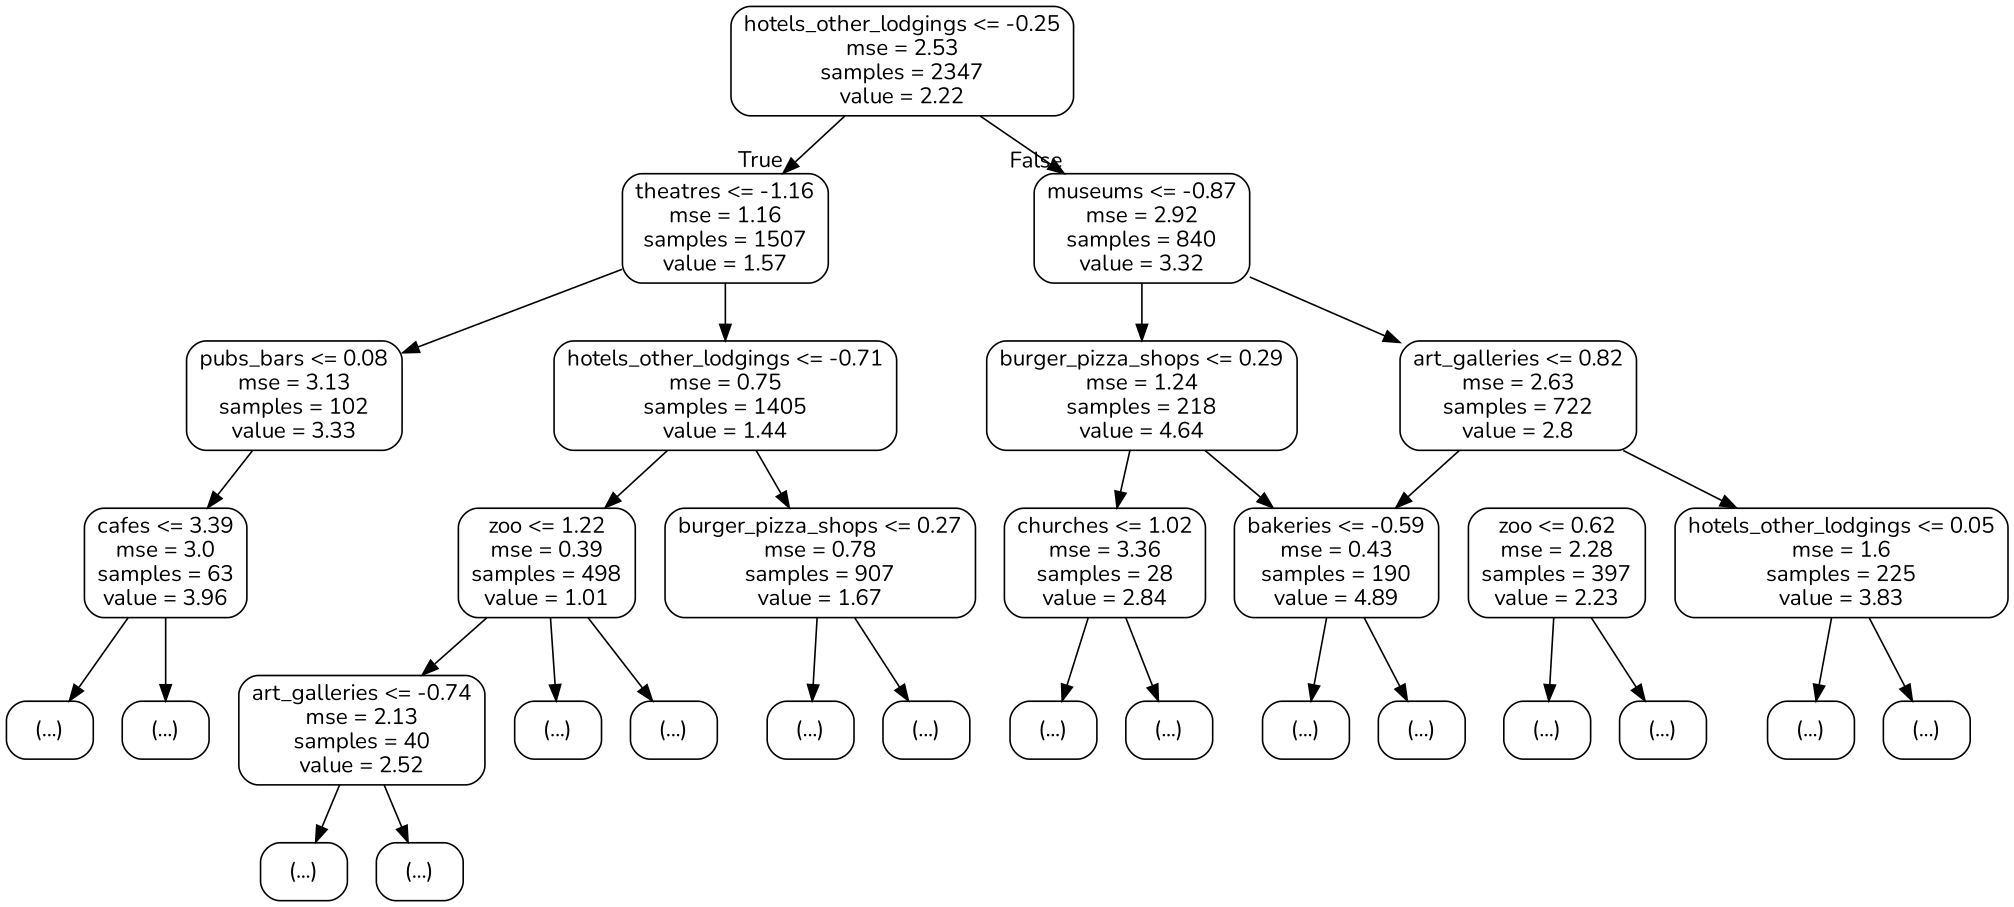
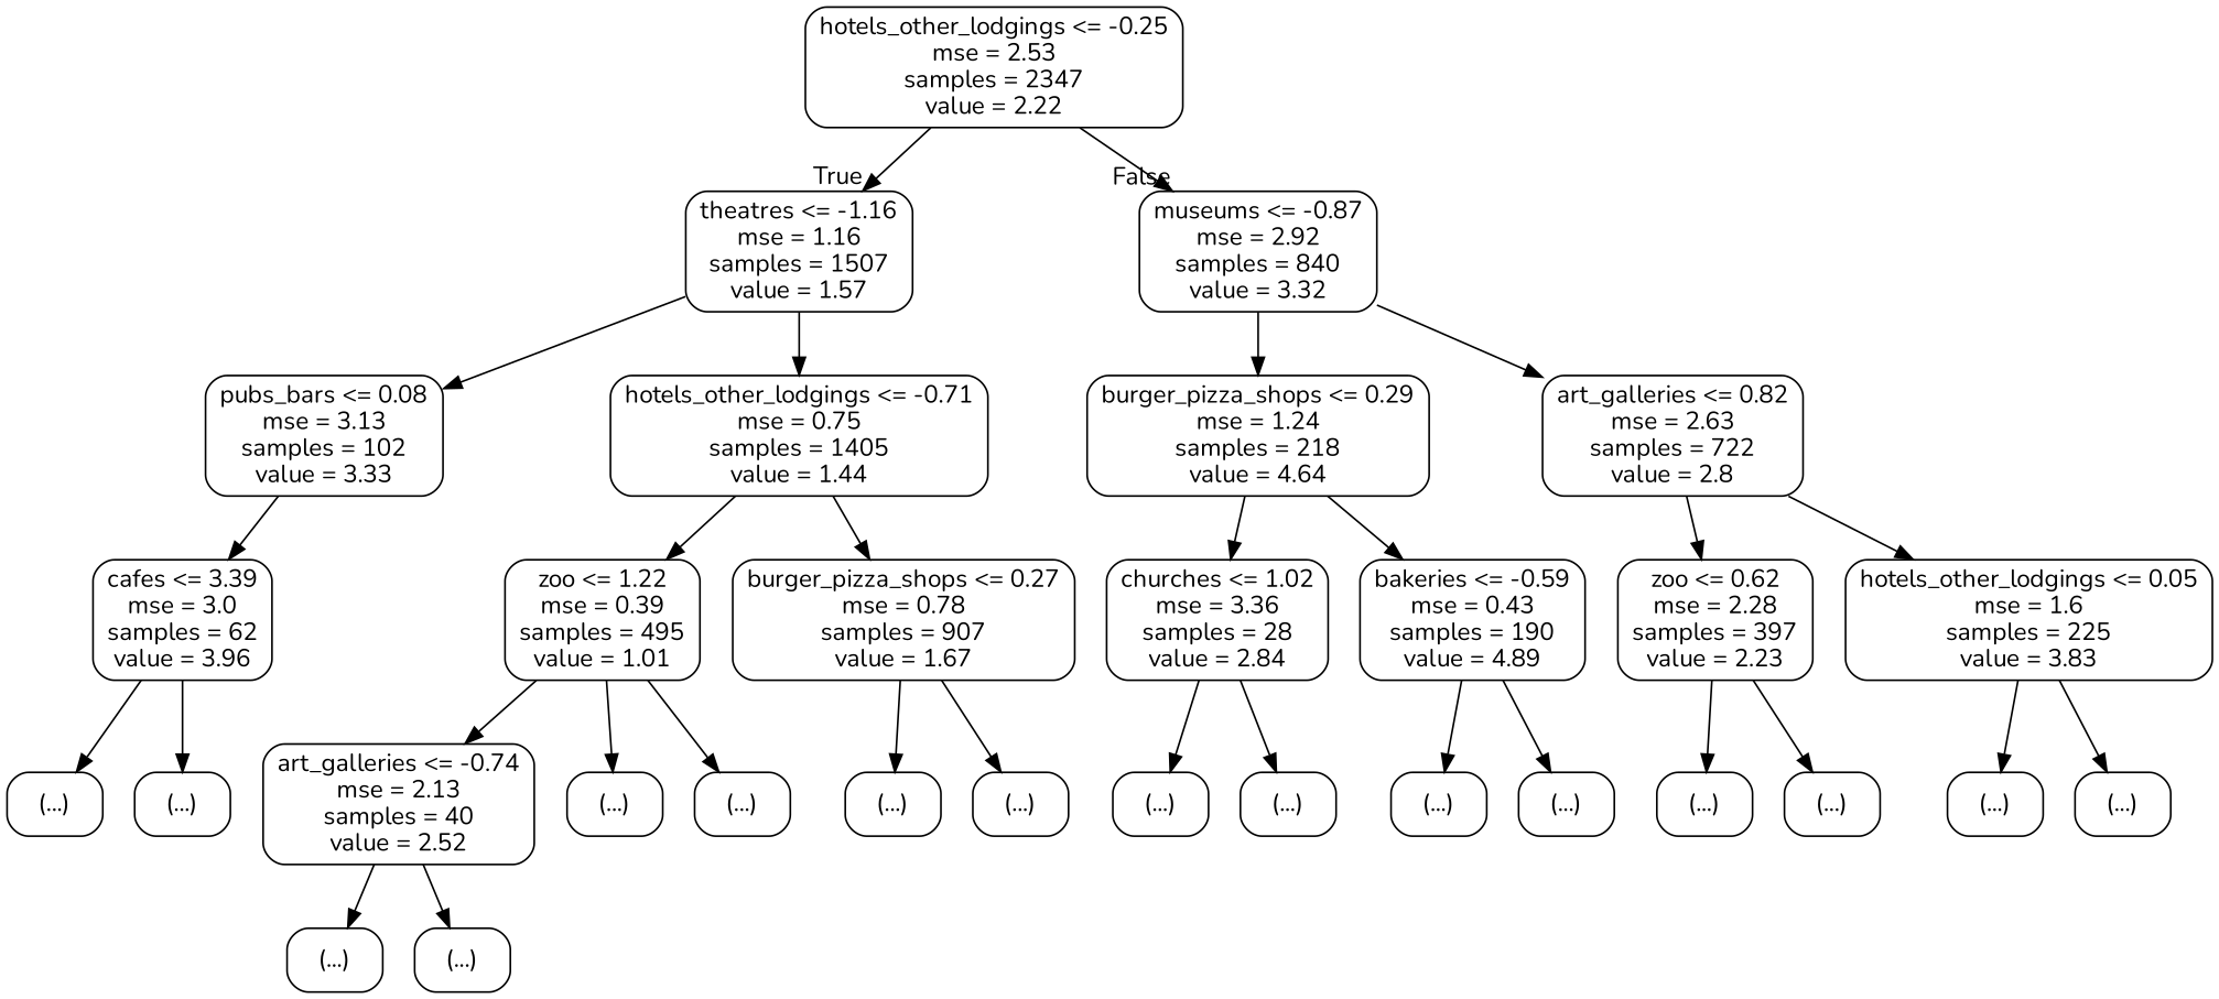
  digraph {
    fontname=Nunito
    node [color=black fontname=Nunito shape=box style=rounded]
    edge [fontname=Nunito]
    n1 [label="hotels_other_lodgings <= -0.25\nmse = 2.53\nsamples = 2347\nvalue = 2.22"]
    n2 [label="theatres <= -1.16\nmse = 1.16\nsamples = 1507\nvalue = 1.57"]
    n3 [label="museums <= -0.87\nmse = 2.92\nsamples = 840\nvalue = 3.32"]
    n4 [label="pubs_bars <= 0.08\nmse = 3.13\nsamples = 102\nvalue = 3.33"]
    n5 [label="hotels_other_lodgings <= -0.71\nmse = 0.75\nsamples = 1405\nvalue = 1.44"]
    n6 [label="burger_pizza_shops <= 0.29\nmse = 1.24\nsamples = 218\nvalue = 4.64"]
    n7 [label="art_galleries <= 0.82\nmse = 2.63\nsamples = 722\nvalue = 2.8"]
-   n8 [label="cafes <= 3.39\nmse = 3.0\nsamples = 63\nvalue = 3.96"]
-   n9 [label="zoo <= 1.22\nmse = 0.39\nsamples = 498\nvalue = 1.01"]
+   n8 [label="cafes <= 3.39\nmse = 3.0\nsamples = 62\nvalue = 3.96"]
+   n9 [label="zoo <= 1.22\nmse = 0.39\nsamples = 495\nvalue = 1.01"]
    n10 [label="burger_pizza_shops <= 0.27\nmse = 0.78\nsamples = 907\nvalue = 1.67"]
    n11 [label="(...)"]
    n12 [label="(...)"]
    n13 [label="art_galleries <= -0.74\nmse = 2.13\nsamples = 40\nvalue = 2.52"]
    n14 [label="(...)"]
    n15 [label="(...)"]
    n16 [label="(...)"]
    n17 [label="(...)"]
    n18 [label="(...)"]
    n19 [label="(...)"]
    n20 [label="churches <= 1.02\nmse = 3.36\nsamples = 28\nvalue = 2.84"]
    n21 [label="bakeries <= -0.59\nmse = 0.43\nsamples = 190\nvalue = 4.89"]
    n22 [label="zoo <= 0.62\nmse = 2.28\nsamples = 397\nvalue = 2.23"]
    n23 [label="hotels_other_lodgings <= 0.05\nmse = 1.6\nsamples = 225\nvalue = 3.83"]
    n24 [label="(...)"]
    n25 [label="(...)"]
    n26 [label="(...)"]
    n27 [label="(...)"]
    n28 [label="(...)"]
    n29 [label="(...)"]
    n30 [label="(...)"]
    n31 [label="(...)"]
    n1 -> n2 [headlabel=True labelangle=45 labeldistance=2.5]
    n1 -> n3 [headlabel=False labelangle=-45 labeldistance=2.5]
    n2 -> n4
    n2 -> n5
    n3 -> n6
    n3 -> n7
    n4 -> n8
    n5 -> n9
    n5 -> n10
    n6 -> n20
    n6 -> n21
-   n7 -> n21
+   n7 -> n22
    n7 -> n23
    n8 -> n11
    n8 -> n12
    n9 -> n13
    n9 -> n16
    n9 -> n17
    n10 -> n18
    n10 -> n19
    n13 -> n14
    n13 -> n15
    n20 -> n24
    n20 -> n25
    n21 -> n26
    n21 -> n27
    n22 -> n28
    n22 -> n29
    n23 -> n30
    n23 -> n31
  }
